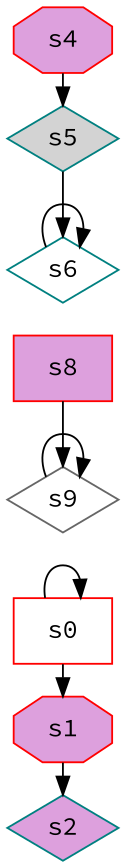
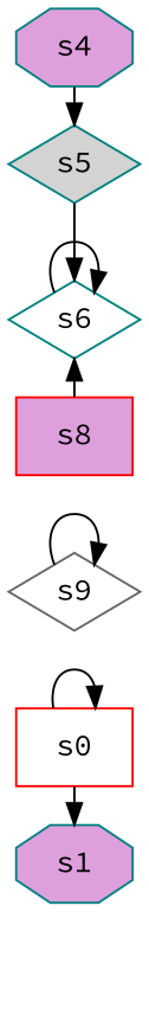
  digraph {
    fontname="Source Code Pro"
    rankdir=LR
    node [color=teal fillcolor=plum fontname="Source Code Pro" player=0 shape=diamond style=filled]
    edge [constraint="time % 6 == 4" fontname="Source Code Pro"]
    s0 [color=red fillcolor=white shape=box]
-   s1 [color=red shape=octagon]
-   s2
-   s4 [color=red player=1 shape=octagon]
+   s1 [shape=octagon]
+   s4 [player=1 shape=octagon]
    s5 [fillcolor=lightgrey]
    s6 [fillcolor=white]
    s8 [color=red shape=box]
    s9 [color=gray40 fillcolor=white player=1]
    s0 -> s0 [constraint="time % 4 == 0"]
    s0 -> s1
-   s1 -> s2 [constraint="!(time % 5 == 0)"]
    s4 -> s5 [constraint="time % 5 == 4 || time % 5 == 0"]
    s5 -> s6 [constraint="time % 3 == 2"]
    s6 -> s6 [constraint="time % 3 == 0"]
-   s8 -> s9
+   s8 -> s6
    s9 -> s9 [constraint="time % 3 == 0"]
  }
